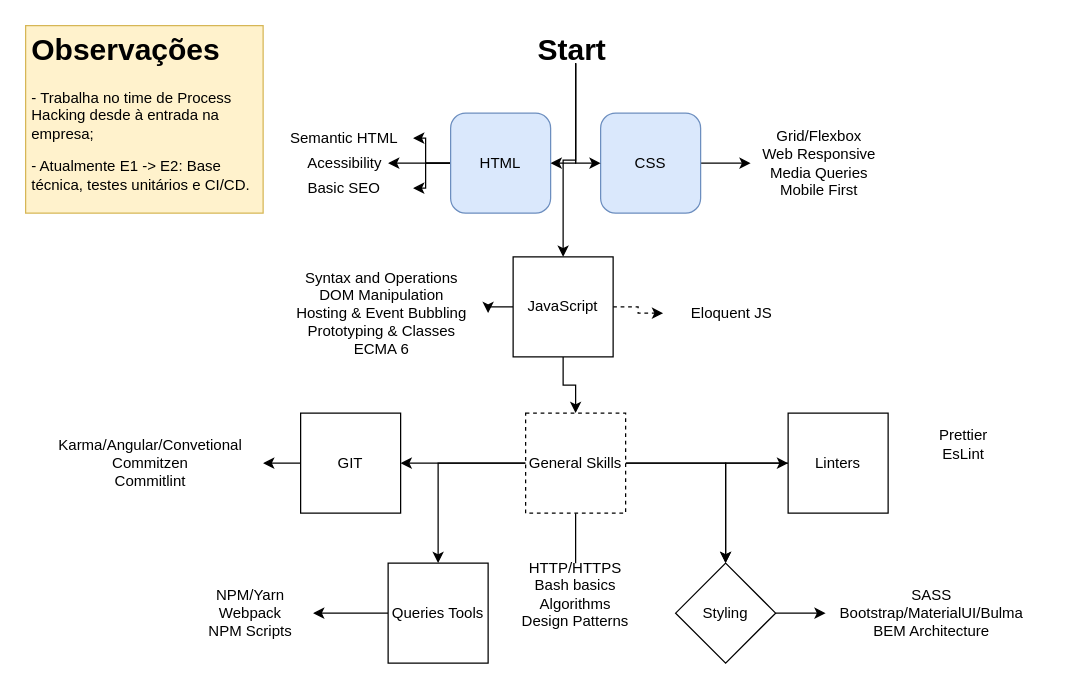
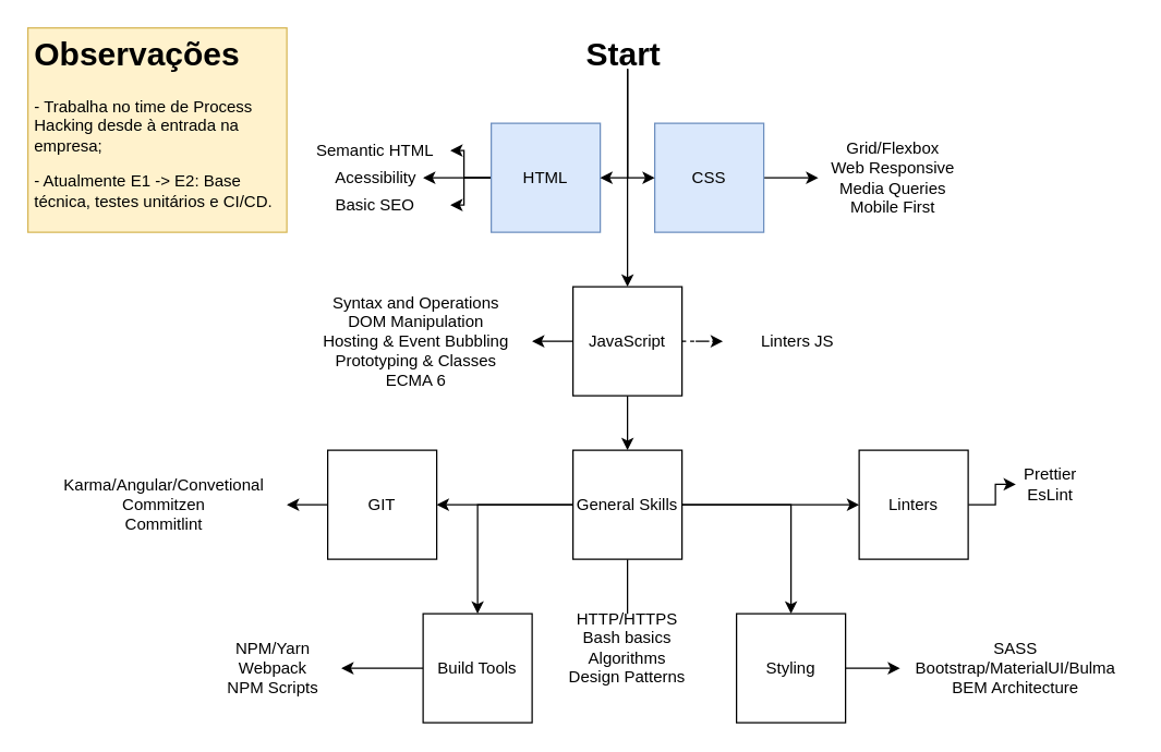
  <mxCell id="0" />
  <mxCell id="1" parent="0" />
  <mxCell id="2" value="&lt;h1&gt;Observações&lt;/h1&gt;&lt;p&gt;- Trabalha no time de Process Hacking desde à entrada na empresa;&lt;/p&gt;&lt;p&gt;- Atualmente E1 -&amp;gt; E2: Base técnica, testes unitários e CI/CD.&lt;/p&gt;&lt;p&gt;&lt;br&gt;&lt;/p&gt;" style="text;html=1;strokeColor=#d6b656;fillColor=#fff2cc;spacing=5;spacingTop=-20;whiteSpace=wrap;overflow=hidden;rounded=0;" parent="1" vertex="1"><mxGeometry x="20" y="20" width="190" height="150" as="geometry" /></mxCell>
  <mxCell id="3" style="edgeStyle=orthogonalEdgeStyle;rounded=0;orthogonalLoop=1;jettySize=auto;html=1;" parent="1" source="6" target="9" edge="1"><mxGeometry relative="1" as="geometry" /></mxCell>
  <mxCell id="4" style="edgeStyle=orthogonalEdgeStyle;rounded=0;orthogonalLoop=1;jettySize=auto;html=1;" parent="1" source="6" target="36" edge="1"><mxGeometry relative="1" as="geometry" /></mxCell>
  <mxCell id="5" style="edgeStyle=orthogonalEdgeStyle;rounded=0;orthogonalLoop=1;jettySize=auto;html=1;" parent="1" source="6" target="37" edge="1"><mxGeometry relative="1" as="geometry" /></mxCell>
- <mxCell id="6" value="HTML" style="whiteSpace=wrap;html=1;aspect=fixed;fillColor=#dae8fc;strokeColor=#6c8ebf;rounded=1;" parent="1" vertex="1"><mxGeometry x="360" y="90" width="80" height="80" as="geometry" /></mxCell>
+ <mxCell id="6" value="HTML" style="whiteSpace=wrap;html=1;aspect=fixed;fillColor=#dae8fc;strokeColor=#6c8ebf;" parent="1" vertex="1"><mxGeometry x="360" y="90" width="80" height="80" as="geometry" /></mxCell>
  <mxCell id="7" style="edgeStyle=orthogonalEdgeStyle;rounded=0;orthogonalLoop=1;jettySize=auto;html=1;" parent="1" source="8" target="10" edge="1"><mxGeometry relative="1" as="geometry" /></mxCell>
- <mxCell id="8" value="CSS" style="whiteSpace=wrap;html=1;aspect=fixed;fillColor=#dae8fc;strokeColor=#6c8ebf;rounded=1;" parent="1" vertex="1"><mxGeometry x="480" y="90" width="80" height="80" as="geometry" /></mxCell>
+ <mxCell id="8" value="CSS" style="whiteSpace=wrap;html=1;aspect=fixed;fillColor=#dae8fc;strokeColor=#6c8ebf;" parent="1" vertex="1"><mxGeometry x="480" y="90" width="80" height="80" as="geometry" /></mxCell>
  <mxCell id="9" value="Semantic HTML" style="text;html=1;strokeColor=none;fillColor=none;align=center;verticalAlign=middle;whiteSpace=wrap;rounded=0;" parent="1" vertex="1"><mxGeometry x="220" y="100" width="110" height="20" as="geometry" /></mxCell>
  <mxCell id="10" value="Grid/Flexbox&lt;br&gt;Web Responsive&lt;br&gt;Media Queries&lt;br&gt;Mobile First" style="text;html=1;strokeColor=none;fillColor=none;align=center;verticalAlign=middle;whiteSpace=wrap;rounded=0;" parent="1" vertex="1"><mxGeometry x="600" y="120" width="110" height="20" as="geometry" /></mxCell>
  <mxCell id="11" style="edgeStyle=orthogonalEdgeStyle;rounded=0;orthogonalLoop=1;jettySize=auto;html=1;" parent="1" source="14" target="15" edge="1"><mxGeometry relative="1" as="geometry" /></mxCell>
  <mxCell id="12" style="edgeStyle=orthogonalEdgeStyle;rounded=0;orthogonalLoop=1;jettySize=auto;html=1;dashed=1;" parent="1" source="14" target="16" edge="1"><mxGeometry relative="1" as="geometry" /></mxCell>
  <mxCell id="13" style="edgeStyle=orthogonalEdgeStyle;rounded=0;orthogonalLoop=1;jettySize=auto;html=1;entryX=0.5;entryY=0;entryDx=0;entryDy=0;" parent="1" source="14" target="27" edge="1"><mxGeometry relative="1" as="geometry" /></mxCell>
- <mxCell id="14" value="JavaScript" style="whiteSpace=wrap;html=1;aspect=fixed;" parent="1" vertex="1"><mxGeometry x="410" y="205" width="80" height="80" as="geometry" /></mxCell>
+ <mxCell id="14" value="JavaScript" style="whiteSpace=wrap;html=1;aspect=fixed;" parent="1" vertex="1"><mxGeometry x="420" y="210" width="80" height="80" as="geometry" /></mxCell>
  <mxCell id="15" value="Syntax and Operations&lt;br&gt;DOM Manipulation&lt;br&gt;Hosting &amp;amp; Event Bubbling&lt;br&gt;Prototyping &amp;amp; Classes&lt;br&gt;ECMA 6" style="text;html=1;strokeColor=none;fillColor=none;align=center;verticalAlign=middle;whiteSpace=wrap;rounded=0;" parent="1" vertex="1"><mxGeometry x="220" y="240" width="170" height="20" as="geometry" /></mxCell>
- <mxCell id="16" value="Eloquent JS" style="text;html=1;strokeColor=none;fillColor=none;align=center;verticalAlign=middle;whiteSpace=wrap;rounded=0;" parent="1" vertex="1"><mxGeometry x="530" y="240" width="110" height="20" as="geometry" /></mxCell>
+ <mxCell id="16" value="Linters JS" style="text;html=1;strokeColor=none;fillColor=none;align=center;verticalAlign=middle;whiteSpace=wrap;rounded=0;" parent="1" vertex="1"><mxGeometry x="530" y="240" width="110" height="20" as="geometry" /></mxCell>
  <mxCell id="17" style="edgeStyle=orthogonalEdgeStyle;rounded=0;orthogonalLoop=1;jettySize=auto;html=1;exitX=0.5;exitY=1;exitDx=0;exitDy=0;" parent="1" source="16" target="16" edge="1"><mxGeometry relative="1" as="geometry" /></mxCell>
  <mxCell id="18" style="edgeStyle=orthogonalEdgeStyle;rounded=0;orthogonalLoop=1;jettySize=auto;html=1;entryX=1;entryY=0.5;entryDx=0;entryDy=0;" parent="1" source="21" target="6" edge="1"><mxGeometry relative="1" as="geometry" /></mxCell>
  <mxCell id="19" style="edgeStyle=orthogonalEdgeStyle;rounded=0;orthogonalLoop=1;jettySize=auto;html=1;entryX=0;entryY=0.5;entryDx=0;entryDy=0;" parent="1" source="21" target="8" edge="1"><mxGeometry relative="1" as="geometry" /></mxCell>
  <mxCell id="20" style="edgeStyle=orthogonalEdgeStyle;rounded=0;orthogonalLoop=1;jettySize=auto;html=1;" parent="1" source="21" target="14" edge="1"><mxGeometry relative="1" as="geometry" /></mxCell>
  <mxCell id="21" value="&lt;h1&gt;Start&lt;/h1&gt;" style="text;html=1;strokeColor=none;fillColor=none;spacing=5;spacingTop=-20;whiteSpace=wrap;overflow=hidden;rounded=0;" parent="1" vertex="1"><mxGeometry x="425" y="20" width="70" height="30" as="geometry" /></mxCell>
  <mxCell id="22" style="edgeStyle=orthogonalEdgeStyle;rounded=0;orthogonalLoop=1;jettySize=auto;html=1;endArrow=none;" parent="1" source="27" edge="1" target="28"><mxGeometry relative="1" as="geometry"><mxPoint x="290" y="370" as="targetPoint" /></mxGeometry></mxCell>
  <mxCell id="23" value="" style="edgeStyle=orthogonalEdgeStyle;rounded=0;orthogonalLoop=1;jettySize=auto;html=1;" parent="1" source="27" target="30" edge="1"><mxGeometry relative="1" as="geometry" /></mxCell>
  <mxCell id="24" style="edgeStyle=orthogonalEdgeStyle;rounded=0;orthogonalLoop=1;jettySize=auto;html=1;" parent="1" source="27" target="32" edge="1"><mxGeometry relative="1" as="geometry" /></mxCell>
  <mxCell id="25" style="edgeStyle=orthogonalEdgeStyle;rounded=0;orthogonalLoop=1;jettySize=auto;html=1;" parent="1" source="27" target="39" edge="1"><mxGeometry relative="1" as="geometry"><mxPoint x="650" y="370" as="targetPoint" /><Array as="points" /></mxGeometry></mxCell>
  <mxCell id="26" style="edgeStyle=orthogonalEdgeStyle;rounded=0;orthogonalLoop=1;jettySize=auto;html=1;" edge="1" parent="1" source="27" target="43"><mxGeometry relative="1" as="geometry" /></mxCell>
- <mxCell id="27" value="General Skills" style="whiteSpace=wrap;html=1;aspect=fixed;dashed=1;" parent="1" vertex="1"><mxGeometry x="420" y="330" width="80" height="80" as="geometry" /></mxCell>
+ <mxCell id="27" value="General Skills" style="whiteSpace=wrap;html=1;aspect=fixed;" parent="1" vertex="1"><mxGeometry x="420" y="330" width="80" height="80" as="geometry" /></mxCell>
  <mxCell id="28" value="HTTP/HTTPS&lt;br&gt;Bash basics&lt;br&gt;Algorithms&lt;br&gt;Design Patterns" style="text;html=1;strokeColor=none;fillColor=none;align=center;verticalAlign=middle;whiteSpace=wrap;rounded=0;" parent="1" vertex="1"><mxGeometry x="400" y="450" width="120" height="50" as="geometry" /></mxCell>
  <mxCell id="29" style="edgeStyle=orthogonalEdgeStyle;rounded=0;orthogonalLoop=1;jettySize=auto;html=1;" parent="1" source="30" target="33" edge="1"><mxGeometry relative="1" as="geometry" /></mxCell>
- <mxCell id="30" value="Queries Tools" style="whiteSpace=wrap;html=1;aspect=fixed;" parent="1" vertex="1"><mxGeometry x="310" y="450" width="80" height="80" as="geometry" /></mxCell>
+ <mxCell id="30" value="Build Tools" style="whiteSpace=wrap;html=1;aspect=fixed;" parent="1" vertex="1"><mxGeometry x="310" y="450" width="80" height="80" as="geometry" /></mxCell>
  <mxCell id="31" style="edgeStyle=orthogonalEdgeStyle;rounded=0;orthogonalLoop=1;jettySize=auto;html=1;" parent="1" source="32" target="35" edge="1"><mxGeometry relative="1" as="geometry" /></mxCell>
- <mxCell id="32" value="Styling" style="rhombus;whiteSpace=wrap;html=1;aspect=fixed;" parent="1" vertex="1"><mxGeometry x="540" y="450" width="80" height="80" as="geometry" /></mxCell>
+ <mxCell id="32" value="Styling" style="whiteSpace=wrap;html=1;aspect=fixed;" parent="1" vertex="1"><mxGeometry x="540" y="450" width="80" height="80" as="geometry" /></mxCell>
  <mxCell id="33" value="NPM/Yarn&lt;br&gt;Webpack&lt;br&gt;NPM Scripts" style="text;html=1;strokeColor=none;fillColor=none;align=center;verticalAlign=middle;whiteSpace=wrap;rounded=0;" parent="1" vertex="1"><mxGeometry x="150" y="480" width="100" height="20" as="geometry" /></mxCell>
  <mxCell id="34" style="edgeStyle=orthogonalEdgeStyle;rounded=0;orthogonalLoop=1;jettySize=auto;html=1;exitX=0.5;exitY=1;exitDx=0;exitDy=0;" parent="1" source="33" target="33" edge="1"><mxGeometry relative="1" as="geometry" /></mxCell>
  <mxCell id="35" value="SASS&lt;br&gt;Bootstrap/MaterialUI/Bulma&lt;br&gt;BEM Architecture" style="text;html=1;strokeColor=none;fillColor=none;align=center;verticalAlign=middle;whiteSpace=wrap;rounded=0;" parent="1" vertex="1"><mxGeometry x="660" y="480" width="170" height="20" as="geometry" /></mxCell>
  <mxCell id="36" value="Basic SEO" style="text;html=1;strokeColor=none;fillColor=none;align=center;verticalAlign=middle;whiteSpace=wrap;rounded=0;" parent="1" vertex="1"><mxGeometry x="220" y="140" width="110" height="20" as="geometry" /></mxCell>
  <mxCell id="37" value="&lt;span&gt;Acessibility&lt;/span&gt;" style="text;html=1;align=center;verticalAlign=middle;resizable=0;points=[];autosize=1;strokeColor=none;" parent="1" vertex="1"><mxGeometry x="240" y="120" width="70" height="20" as="geometry" /></mxCell>
- <mxCell id="38" style="edgeStyle=orthogonalEdgeStyle;rounded=0;orthogonalLoop=1;jettySize=auto;html=1;" parent="1" source="39" target="32" edge="1"><mxGeometry relative="1" as="geometry" /></mxCell>
+ <mxCell id="38" style="edgeStyle=orthogonalEdgeStyle;rounded=0;orthogonalLoop=1;jettySize=auto;html=1;" parent="1" source="39" target="40" edge="1"><mxGeometry relative="1" as="geometry" /></mxCell>
  <mxCell id="39" value="Linters" style="whiteSpace=wrap;html=1;aspect=fixed;" parent="1" vertex="1"><mxGeometry x="630" y="330" width="80" height="80" as="geometry" /></mxCell>
  <mxCell id="40" value="Prettier&lt;br&gt;EsLint" style="text;html=1;align=center;verticalAlign=middle;resizable=0;points=[];autosize=1;strokeColor=none;" parent="1" vertex="1"><mxGeometry x="745" y="340" width="50" height="30" as="geometry" /></mxCell>
  <mxCell id="41" value="&amp;nbsp; &amp;nbsp; &amp;nbsp;" style="text;html=1;align=center;verticalAlign=middle;resizable=0;points=[];autosize=1;strokeColor=none;" parent="1" vertex="1"><mxGeometry x="665" y="430" width="30" height="20" as="geometry" /></mxCell>
  <mxCell id="42" style="edgeStyle=orthogonalEdgeStyle;rounded=0;orthogonalLoop=1;jettySize=auto;html=1;" edge="1" parent="1" source="43" target="44"><mxGeometry relative="1" as="geometry" /></mxCell>
  <mxCell id="43" value="GIT" style="whiteSpace=wrap;html=1;aspect=fixed;" vertex="1" parent="1"><mxGeometry x="240" y="330" width="80" height="80" as="geometry" /></mxCell>
  <mxCell id="44" value="Karma/Angular/Convetional&lt;br&gt;Commitzen&lt;br&gt;Commitlint" style="text;html=1;strokeColor=none;fillColor=none;align=center;verticalAlign=middle;whiteSpace=wrap;rounded=0;" vertex="1" parent="1"><mxGeometry x="30" y="360" width="180" height="20" as="geometry" /></mxCell>
